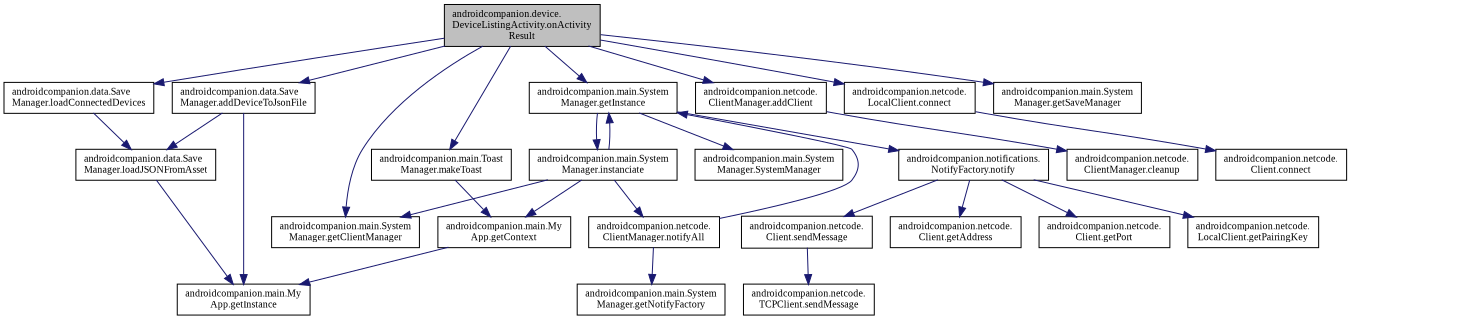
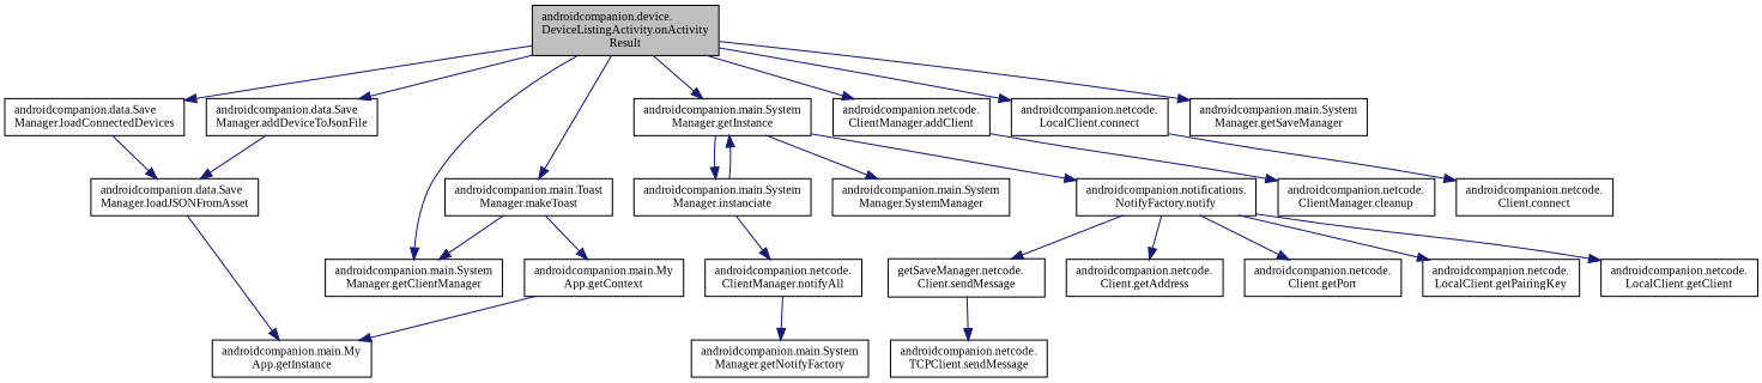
  digraph {
    fontname="Liberation Serif"
    rankdir=TB
    node [color=black fillcolor=white fontname="Liberation Serif" fontsize=10 shape=record style=filled]
    edge [color=midnightblue fontname="Liberation Serif" fontsize=10 labelfontname=Helvetica labelfontsize=10 style=solid]
    n1 [fillcolor=grey75 fontcolor=black height=0.2 label="androidcompanion.device.\lDeviceListingActivity.onActivity\lResult" width=0.4]
    n2 [height=0.2 label="androidcompanion.main.Toast\lManager.makeToast" width=0.4]
    n3 [height=0.2 label="androidcompanion.main.System\lManager.getInstance" width=0.4]
    n4 [height=0.2 label="androidcompanion.main.System\lManager.getClientManager" width=0.4]
    n5 [height=0.2 label="androidcompanion.netcode.\lClientManager.addClient" width=0.4]
    n6 [height=0.2 label="androidcompanion.netcode.\lLocalClient.connect" width=0.4]
    n7 [height=0.2 label="androidcompanion.main.System\lManager.getSaveManager" width=0.4]
    n8 [height=0.2 label="androidcompanion.data.Save\lManager.addDeviceToJsonFile" width=0.4]
    n9 [height=0.2 label="androidcompanion.data.Save\lManager.loadConnectedDevices" width=0.4]
    n10 [height=0.2 label="androidcompanion.main.My\lApp.getContext" width=0.4]
    n11 [height=0.2 label="androidcompanion.main.System\lManager.SystemManager" width=0.4]
    n12 [height=0.2 label="androidcompanion.main.System\lManager.instanciate" width=0.4]
    n13 [height=0.2 label="androidcompanion.notifications.\lNotifyFactory.notify" width=0.4]
    n14 [height=0.2 label="androidcompanion.netcode.\lClientManager.cleanup" width=0.4]
    n15 [height=0.2 label="androidcompanion.netcode.\lClient.connect" width=0.4]
    n16 [height=0.2 label="androidcompanion.main.My\lApp.getInstance" width=0.4]
    n17 [height=0.2 label="androidcompanion.data.Save\lManager.loadJSONFromAsset" width=0.4]
    n18 [height=0.2 label="androidcompanion.netcode.\lClientManager.notifyAll" width=0.4]
    n19 [height=0.2 label="androidcompanion.main.System\lManager.getNotifyFactory" width=0.4]
-   n21 [height=0.2 label="androidcompanion.netcode.\lClient.sendMessage" width=0.4]
+   n20 [height=0.2 label="androidcompanion.netcode.\lLocalClient.getClient" width=0.4]
+   n21 [height=0.2 label="getSaveManager.netcode.\lClient.sendMessage" width=0.4]
    n22 [height=0.2 label="androidcompanion.netcode.\lClient.getAddress" width=0.4]
    n23 [height=0.2 label="androidcompanion.netcode.\lClient.getPort" width=0.4]
    n24 [height=0.2 label="androidcompanion.netcode.\lLocalClient.getPairingKey" width=0.4]
    n25 [height=0.2 label="androidcompanion.netcode.\lTCPClient.sendMessage" width=0.4]
    n1 -> n2
    n1 -> n3
    n1 -> n4
    n1 -> n5
    n1 -> n6
    n1 -> n7
    n1 -> n8
    n1 -> n9
    n2 -> n10
    n3 -> n11
    n3 -> n12
    n3 -> n13
    n5 -> n14
    n6 -> n15
-   n8 -> n16
    n8 -> n17
    n9 -> n17
    n10 -> n16
    n12 -> n3
-   n12 -> n4
-   n12 -> n10
+   n2 -> n4
    n12 -> n18
+   n13 -> n20
    n13 -> n21
    n13 -> n22
    n13 -> n23
    n13 -> n24
    n17 -> n16
-   n18 -> n3
    n18 -> n19
    n21 -> n25
  }
